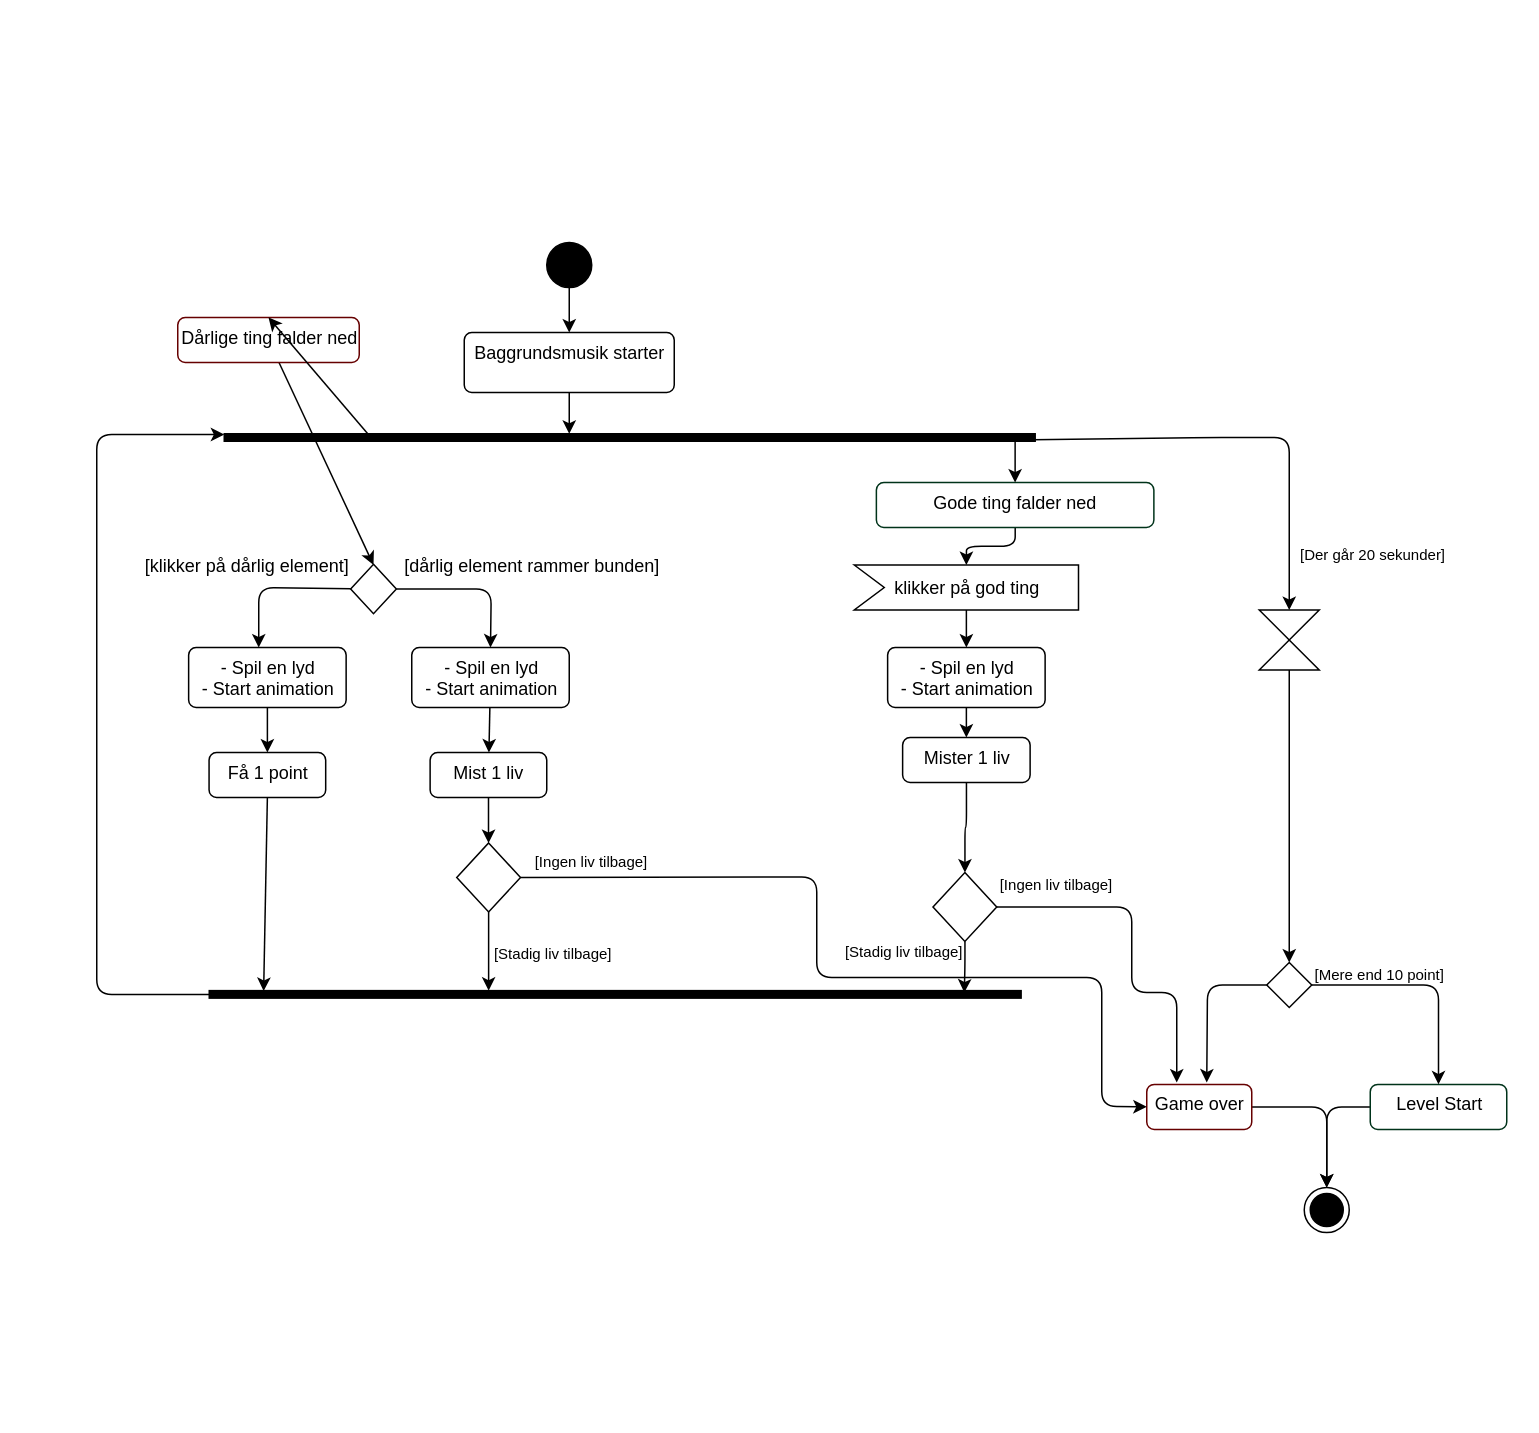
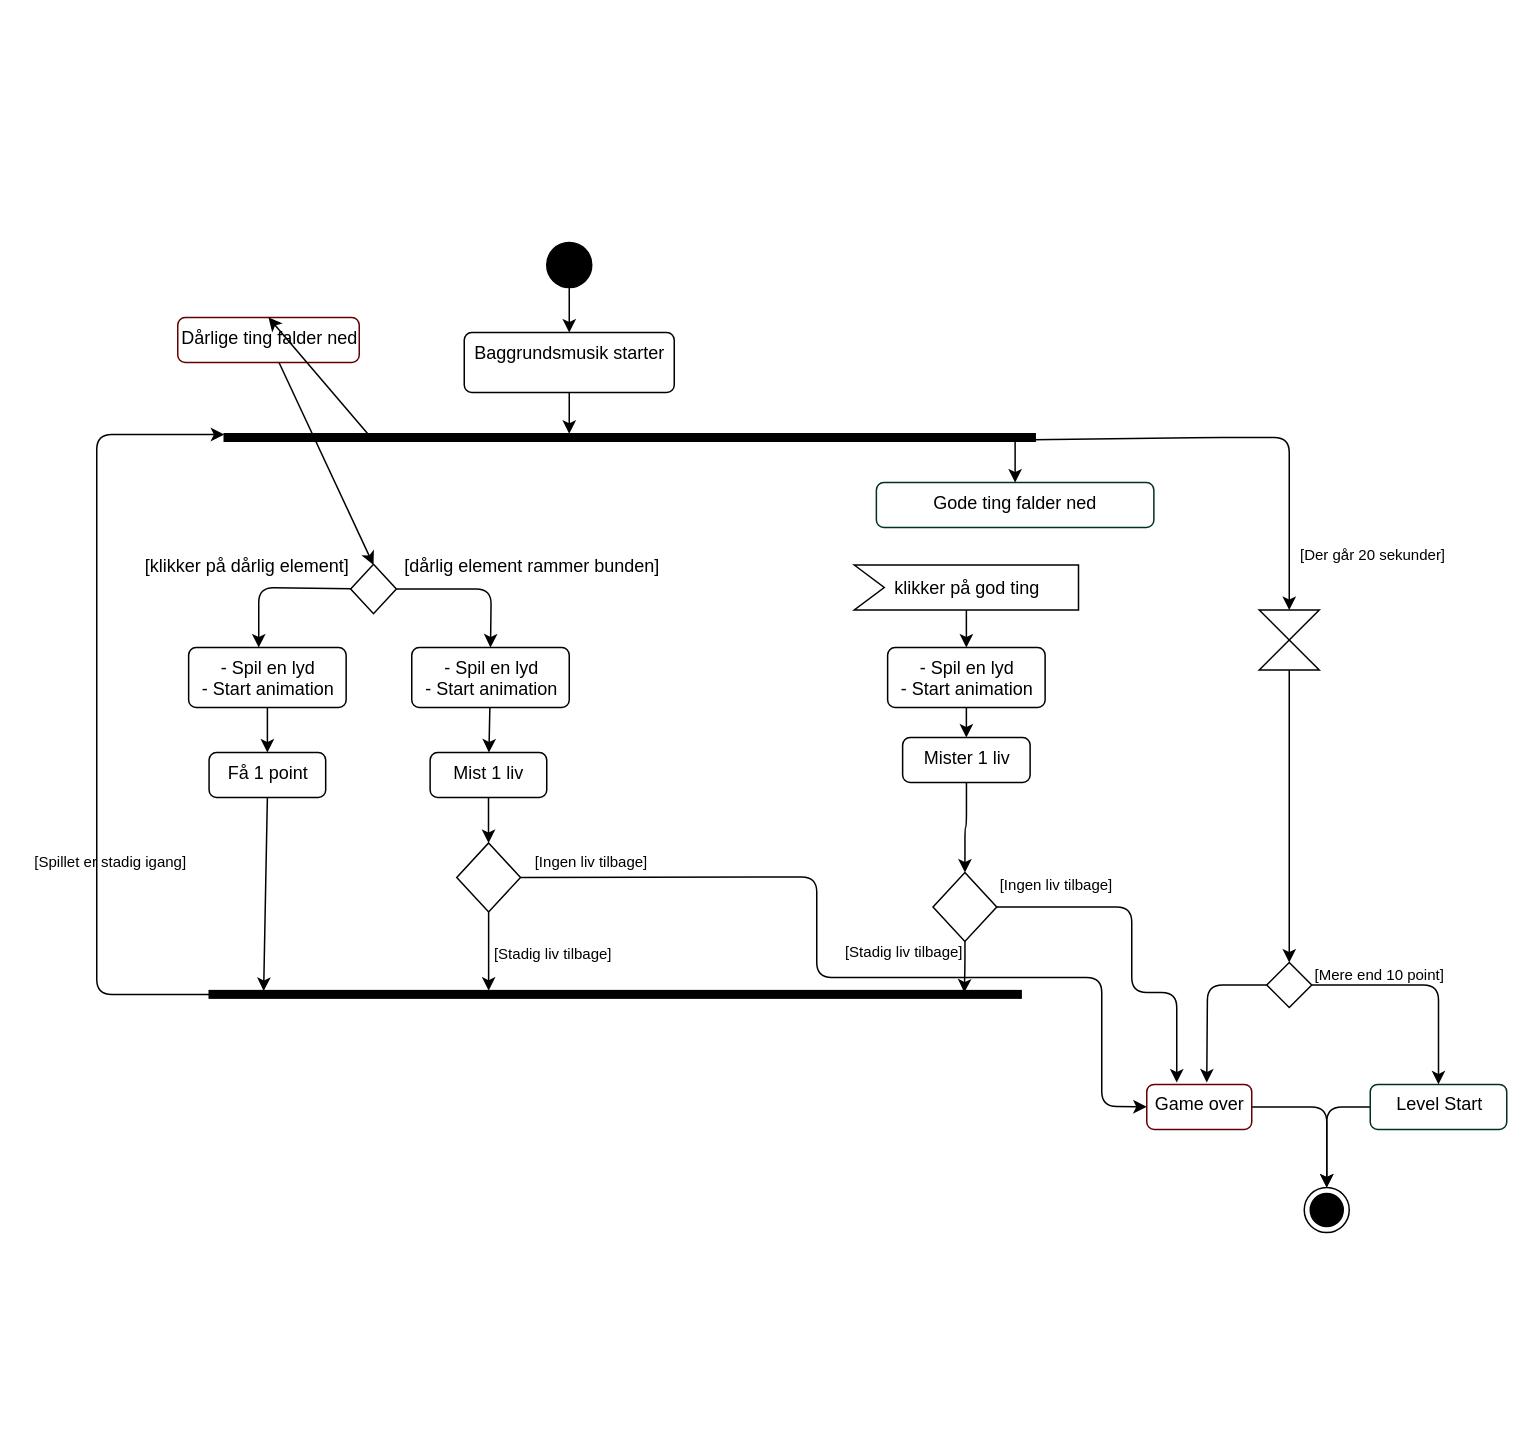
  <mxCell id="0" />
  <mxCell id="1" parent="0" />
  <mxCell id="2" value="" style="edgeStyle=none;html=1;fontColor=#000000;" parent="1" source="3" target="5" edge="1"><mxGeometry relative="1" as="geometry" /></mxCell>
  <mxCell id="3" value="" style="ellipse;fillColor=strokeColor;fontColor=#000000;" parent="1" vertex="1"><mxGeometry x="364" y="161" width="30" height="30" as="geometry" /></mxCell>
  <mxCell id="4" value="" style="edgeStyle=none;html=1;fontColor=#000000;" parent="1" source="5" target="6" edge="1"><mxGeometry relative="1" as="geometry" /></mxCell>
  <mxCell id="5" value="Baggrundsmusik starter" style="html=1;align=center;verticalAlign=top;rounded=1;absoluteArcSize=1;arcSize=10;dashed=0;fontColor=#000000;" parent="1" vertex="1"><mxGeometry x="309" y="221" width="140" height="40" as="geometry" /></mxCell>
  <mxCell id="6" value="" style="html=1;points=[];perimeter=orthogonalPerimeter;fillColor=strokeColor;rotation=90;fontColor=#000000;" parent="1" vertex="1"><mxGeometry x="416.82" y="20.69" width="5" height="540.63" as="geometry" /></mxCell>
  <mxCell id="7" value="" style="edgeStyle=none;html=1;fontSize=10;fontColor=#000000;entryX=0;entryY=0;entryDx=74.75;entryDy=30;entryPerimeter=0;" parent="1" source="8" edge="1"><mxGeometry relative="1" as="geometry"><mxPoint x="248.5" y="376" as="targetPoint" /></mxGeometry></mxCell>
  <mxCell id="8" value="Dårlige ting falder ned" style="html=1;align=center;verticalAlign=top;rounded=1;absoluteArcSize=1;arcSize=10;dashed=0;strokeColor=#660000;fontColor=#000000;" parent="1" vertex="1"><mxGeometry x="118" y="211" width="121" height="30" as="geometry" /></mxCell>
- <mxCell id="9" value="" style="edgeStyle=orthogonalEdgeStyle;html=1;fontSize=10;fontColor=#000000;entryX=0;entryY=0;entryDx=74.75;entryDy=30.0;entryPerimeter=0;" parent="1" source="10" target="42" edge="1"><mxGeometry relative="1" as="geometry"><mxPoint x="594" y="376" as="targetPoint" /></mxGeometry></mxCell>
  <mxCell id="10" value="Gode ting falder ned" style="html=1;align=center;verticalAlign=top;rounded=1;absoluteArcSize=1;arcSize=10;dashed=0;strokeColor=#00331A;fontColor=#000000;" parent="1" vertex="1"><mxGeometry x="583.75" y="321" width="185" height="30" as="geometry" /></mxCell>
  <mxCell id="11" style="edgeStyle=orthogonalEdgeStyle;html=1;fontSize=10;fontColor=#000000;entryX=0.5;entryY=0;entryDx=0;entryDy=0;" parent="1" source="12" target="15" edge="1"><mxGeometry relative="1" as="geometry"><mxPoint x="869" y="781" as="targetPoint" /><Array as="points"><mxPoint x="884" y="737" /><mxPoint x="884" y="791" /></Array></mxGeometry></mxCell>
  <mxCell id="12" value="Game over" style="html=1;align=center;verticalAlign=top;rounded=1;absoluteArcSize=1;arcSize=10;dashed=0;strokeColor=#660000;fontColor=#000000;" parent="1" vertex="1"><mxGeometry x="764" y="722.25" width="70" height="30" as="geometry" /></mxCell>
  <mxCell id="13" style="edgeStyle=orthogonalEdgeStyle;html=1;entryX=0.5;entryY=0;entryDx=0;entryDy=0;fontSize=10;fontColor=#000000;" parent="1" source="14" target="15" edge="1"><mxGeometry relative="1" as="geometry" /></mxCell>
  <mxCell id="14" value="Level Start" style="html=1;align=center;verticalAlign=top;rounded=1;absoluteArcSize=1;arcSize=10;dashed=0;strokeColor=#00331A;fontColor=#000000;" parent="1" vertex="1"><mxGeometry x="913" y="722.25" width="91" height="30" as="geometry" /></mxCell>
  <mxCell id="15" value="" style="ellipse;html=1;shape=endState;labelBackgroundColor=none;fontSize=12;fillColor=#000000;" parent="1" vertex="1"><mxGeometry x="869" y="791" width="30" height="30" as="geometry" /></mxCell>
  <mxCell id="16" style="edgeStyle=orthogonalEdgeStyle;html=1;fontSize=10;fontColor=#000000;" parent="1" source="18" edge="1"><mxGeometry relative="1" as="geometry"><mxPoint x="804" y="721" as="targetPoint" /></mxGeometry></mxCell>
  <mxCell id="17" style="edgeStyle=orthogonalEdgeStyle;html=1;fontSize=10;fontColor=#000000;entryX=0.5;entryY=0;entryDx=0;entryDy=0;" parent="1" source="18" edge="1" target="14"><mxGeometry relative="1" as="geometry"><mxPoint x="964" y="721" as="targetPoint" /></mxGeometry></mxCell>
  <mxCell id="18" value="" style="rhombus;labelBackgroundColor=none;fontSize=12;" parent="1" vertex="1"><mxGeometry x="844" y="641" width="30" height="30" as="geometry" /></mxCell>
  <mxCell id="19" style="edgeStyle=orthogonalEdgeStyle;html=1;fontSize=10;fontColor=#000000;" parent="1" source="20" target="18" edge="1"><mxGeometry relative="1" as="geometry" /></mxCell>
  <mxCell id="20" value="" style="shape=collate;whiteSpace=wrap;html=1;labelBackgroundColor=none;fontSize=12;fillStyle=auto;" parent="1" vertex="1"><mxGeometry x="839" y="406" width="40" height="40" as="geometry" /></mxCell>
  <mxCell id="21" value="" style="edgeStyle=none;html=1;fontSize=12;" edge="1" parent="1" source="22" target="49"><mxGeometry relative="1" as="geometry" /></mxCell>
  <mxCell id="22" value="- Spil en lyd&lt;br&gt;- Start animation" style="html=1;align=center;verticalAlign=top;rounded=1;absoluteArcSize=1;arcSize=10;dashed=0;fontColor=#000000;" parent="1" vertex="1"><mxGeometry x="274" y="431" width="105" height="40" as="geometry" /></mxCell>
  <mxCell id="23" value="" style="edgeStyle=orthogonalEdgeStyle;html=1;fontSize=10;fontColor=#000000;" parent="1" source="24" target="26" edge="1"><mxGeometry relative="1" as="geometry" /></mxCell>
  <mxCell id="24" value="- Spil en lyd&lt;br&gt;- Start animation" style="html=1;align=center;verticalAlign=top;rounded=1;absoluteArcSize=1;arcSize=10;dashed=0;fontColor=#000000;" parent="1" vertex="1"><mxGeometry x="591.25" y="431" width="105" height="40" as="geometry" /></mxCell>
  <mxCell id="25" value="" style="edgeStyle=orthogonalEdgeStyle;html=1;fontSize=10;fontColor=#000000;" parent="1" source="26" target="30" edge="1"><mxGeometry relative="1" as="geometry" /></mxCell>
  <mxCell id="26" value="Mister 1 liv" style="html=1;align=center;verticalAlign=top;rounded=1;absoluteArcSize=1;arcSize=10;dashed=0;fontColor=#000000;" parent="1" vertex="1"><mxGeometry x="601.25" y="491" width="85" height="30" as="geometry" /></mxCell>
  <mxCell id="27" value="" style="edgeStyle=none;html=1;fontSize=10;fontColor=#000000;entryX=0.5;entryY=0;entryDx=0;entryDy=0;" parent="1" edge="1" target="10" source="6"><mxGeometry relative="1" as="geometry"><mxPoint x="593.8" y="292.395" as="sourcePoint" /><mxPoint x="593.69" y="321" as="targetPoint" /></mxGeometry></mxCell>
  <mxCell id="28" style="edgeStyle=orthogonalEdgeStyle;html=1;entryX=0.258;entryY=0.07;entryDx=0;entryDy=0;entryPerimeter=0;fontSize=10;fontColor=#000000;" parent="1" source="30" target="33" edge="1"><mxGeometry relative="1" as="geometry" /></mxCell>
  <mxCell id="29" style="edgeStyle=orthogonalEdgeStyle;html=1;fontSize=10;fontColor=#000000;" parent="1" source="30" edge="1"><mxGeometry relative="1" as="geometry"><mxPoint x="784" y="721" as="targetPoint" /><Array as="points"><mxPoint x="754" y="604" /><mxPoint x="754" y="661" /><mxPoint x="784" y="661" /></Array></mxGeometry></mxCell>
  <mxCell id="30" value="" style="rhombus;labelBackgroundColor=none;fontSize=12;" parent="1" vertex="1"><mxGeometry x="621.5" y="581" width="42.5" height="46" as="geometry" /></mxCell>
  <mxCell id="31" value="[Ingen liv tilbage]" style="text;strokeColor=none;align=center;fillColor=none;html=1;verticalAlign=middle;whiteSpace=wrap;rounded=0;labelBackgroundColor=none;fontSize=10;fontColor=#000000;" parent="1" vertex="1"><mxGeometry x="664" y="581" width="80" height="15" as="geometry" /></mxCell>
  <mxCell id="32" style="edgeStyle=orthogonalEdgeStyle;html=1;fontSize=10;fontColor=#000000;" parent="1" source="33" target="6" edge="1"><mxGeometry relative="1" as="geometry"><mxPoint x="-56" y="289" as="targetPoint" /><Array as="points"><mxPoint x="64" y="662" /><mxPoint x="64" y="289" /></Array></mxGeometry></mxCell>
  <mxCell id="33" value="" style="html=1;points=[];perimeter=orthogonalPerimeter;fillColor=strokeColor;rotation=90;fontColor=#000000;" parent="1" vertex="1"><mxGeometry x="407.13" y="391.63" width="5" height="541.25" as="geometry" /></mxCell>
  <mxCell id="34" value="" style="edgeStyle=none;html=1;fontSize=10;fontColor=#000000;exitX=0.77;exitY=0.817;exitDx=0;exitDy=0;exitPerimeter=0;entryX=0.5;entryY=0;entryDx=0;entryDy=0;" parent="1" edge="1" target="8" source="6"><mxGeometry relative="1" as="geometry"><mxPoint x="144.49" y="292.395" as="sourcePoint" /><mxPoint x="144.38" y="321" as="targetPoint" /></mxGeometry></mxCell>
  <mxCell id="35" value="" style="edgeStyle=none;html=1;fontSize=10;fontColor=#000000;entryX=0.5;entryY=0;entryDx=0;entryDy=0;exitX=0.787;exitY=0.003;exitDx=0;exitDy=0;exitPerimeter=0;" parent="1" target="20" edge="1" source="6"><mxGeometry relative="1" as="geometry"><mxPoint x="714" y="292" as="sourcePoint" /><mxPoint x="804" y="321" as="targetPoint" /><Array as="points"><mxPoint x="804" y="291" /><mxPoint x="859" y="291" /><mxPoint x="859" y="331" /></Array></mxGeometry></mxCell>
  <mxCell id="36" value="[Der går 20 sekunder]" style="text;strokeColor=none;align=center;fillColor=none;html=1;verticalAlign=middle;whiteSpace=wrap;rounded=0;labelBackgroundColor=none;fontSize=10;fontColor=#000000;" parent="1" vertex="1"><mxGeometry x="865" y="361" width="100" height="15" as="geometry" /></mxCell>
  <mxCell id="37" value="[Mere end 10 point]" style="text;strokeColor=none;align=center;fillColor=none;html=1;verticalAlign=middle;whiteSpace=wrap;rounded=0;labelBackgroundColor=none;fontSize=10;fontColor=#000000;" parent="1" vertex="1"><mxGeometry x="874" y="641" width="91" height="15" as="geometry" /></mxCell>
+ <mxCell id="38" value="[Spillet er stadig igang]" style="text;strokeColor=none;align=center;fillColor=none;html=1;verticalAlign=middle;whiteSpace=wrap;rounded=0;labelBackgroundColor=none;fontSize=10;fontColor=#000000;" parent="1" vertex="1"><mxGeometry x="20.76" y="566" width="104.5" height="15" as="geometry" /></mxCell>
  <mxCell id="39" value="" style="edgeStyle=none;html=1;fontColor=#000000;exitX=0.5;exitY=1;exitDx=0;exitDy=0;entryX=0.049;entryY=0.933;entryDx=0;entryDy=0;entryPerimeter=0;" parent="1" source="40" target="33" edge="1"><mxGeometry relative="1" as="geometry"><mxPoint x="31.5" y="601" as="sourcePoint" /><mxPoint x="183" y="661" as="targetPoint" /><Array as="points" /></mxGeometry></mxCell>
  <mxCell id="40" value="Få 1 point" style="html=1;align=center;verticalAlign=top;rounded=1;absoluteArcSize=1;arcSize=10;dashed=0;fontStyle=0;fontColor=#000000;" vertex="1" parent="1"><mxGeometry x="138.88" y="501" width="77.75" height="30" as="geometry" /></mxCell>
  <mxCell id="41" value="" style="edgeStyle=none;html=1;fontSize=12;" edge="1" parent="1" source="42" target="24"><mxGeometry relative="1" as="geometry" /></mxCell>
  <mxCell id="42" value="&lt;font style=&quot;font-size: 12px;&quot;&gt;klikker på god ting&lt;/font&gt;" style="html=1;shape=mxgraph.infographic.ribbonSimple;notch1=20;notch2=0;align=center;verticalAlign=middle;fontSize=14;fontStyle=0;flipH=1;fillColor=#FFFFFF;direction=west;" vertex="1" parent="1"><mxGeometry x="569" y="376" width="149.5" height="30" as="geometry" /></mxCell>
  <mxCell id="43" style="edgeStyle=none;html=1;entryX=0.5;entryY=0;entryDx=0;entryDy=0;fontSize=12;" edge="1" parent="1" source="45" target="22"><mxGeometry relative="1" as="geometry"><Array as="points"><mxPoint x="327" y="392" /></Array></mxGeometry></mxCell>
  <mxCell id="44" style="edgeStyle=none;html=1;entryX=0.445;entryY=0;entryDx=0;entryDy=0;entryPerimeter=0;fontSize=12;" edge="1" parent="1" source="45" target="47"><mxGeometry relative="1" as="geometry"><Array as="points"><mxPoint x="172" y="391" /></Array></mxGeometry></mxCell>
  <mxCell id="45" value="" style="rhombus;labelBackgroundColor=none;fontSize=12;" vertex="1" parent="1"><mxGeometry x="233.26" y="375.5" width="30.49" height="33" as="geometry" /></mxCell>
  <mxCell id="46" value="" style="edgeStyle=none;html=1;fontSize=12;" edge="1" parent="1" source="47" target="40"><mxGeometry relative="1" as="geometry" /></mxCell>
  <mxCell id="47" value="- Spil en lyd&lt;br&gt;- Start animation" style="html=1;align=center;verticalAlign=top;rounded=1;absoluteArcSize=1;arcSize=10;dashed=0;fontColor=#000000;" vertex="1" parent="1"><mxGeometry x="125.26" y="431" width="105" height="40" as="geometry" /></mxCell>
  <mxCell id="48" value="" style="edgeStyle=none;html=1;fontSize=12;" edge="1" parent="1" source="49" target="54"><mxGeometry relative="1" as="geometry" /></mxCell>
  <mxCell id="49" value="Mist 1 liv" style="html=1;align=center;verticalAlign=top;rounded=1;absoluteArcSize=1;arcSize=10;dashed=0;fontStyle=0;fontColor=#000000;" vertex="1" parent="1"><mxGeometry x="286.25" y="501" width="77.75" height="30" as="geometry" /></mxCell>
  <mxCell id="50" value="[dårlig element rammer bunden]" style="text;html=1;align=center;verticalAlign=middle;resizable=0;points=[];autosize=1;strokeColor=none;fillColor=none;fontSize=12;" vertex="1" parent="1"><mxGeometry x="259" y="361.63" width="190" height="30" as="geometry" /></mxCell>
  <mxCell id="51" value="[klikker på dårlig element]" style="text;html=1;align=center;verticalAlign=middle;resizable=0;points=[];autosize=1;strokeColor=none;fillColor=none;fontSize=12;" vertex="1" parent="1"><mxGeometry x="84" y="361.63" width="160" height="30" as="geometry" /></mxCell>
  <mxCell id="52" value="" style="edgeStyle=none;html=1;fontSize=12;" edge="1" parent="1" source="54" target="33"><mxGeometry relative="1" as="geometry" /></mxCell>
  <mxCell id="53" style="edgeStyle=none;html=1;entryX=0;entryY=0.5;entryDx=0;entryDy=0;fontSize=12;exitX=1;exitY=0.5;exitDx=0;exitDy=0;" edge="1" parent="1" source="54" target="12"><mxGeometry relative="1" as="geometry"><Array as="points"><mxPoint x="544" y="584" /><mxPoint x="544" y="651" /><mxPoint x="674" y="651" /><mxPoint x="734" y="651" /><mxPoint x="734" y="737" /></Array></mxGeometry></mxCell>
  <mxCell id="54" value="" style="rhombus;labelBackgroundColor=none;fontSize=12;" vertex="1" parent="1"><mxGeometry x="304" y="561.32" width="42.5" height="46" as="geometry" /></mxCell>
  <mxCell id="55" value="[Ingen liv tilbage]" style="text;strokeColor=none;align=center;fillColor=none;html=1;verticalAlign=middle;whiteSpace=wrap;rounded=0;labelBackgroundColor=none;fontSize=10;fontColor=#000000;" vertex="1" parent="1"><mxGeometry x="354" y="566" width="80" height="15" as="geometry" /></mxCell>
  <mxCell id="56" value="[Stadig liv tilbage]" style="text;strokeColor=none;align=center;fillColor=none;html=1;verticalAlign=middle;whiteSpace=wrap;rounded=0;labelBackgroundColor=none;fontSize=10;fontColor=#000000;" vertex="1" parent="1"><mxGeometry x="319.64" y="627" width="97.18" height="15" as="geometry" /></mxCell>
  <mxCell id="57" value="[Stadig liv tilbage]" style="text;strokeColor=none;align=center;fillColor=none;html=1;verticalAlign=middle;whiteSpace=wrap;rounded=0;labelBackgroundColor=none;fontSize=10;fontColor=#000000;" vertex="1" parent="1"><mxGeometry x="554" y="626" width="97.18" height="15" as="geometry" /></mxCell>
